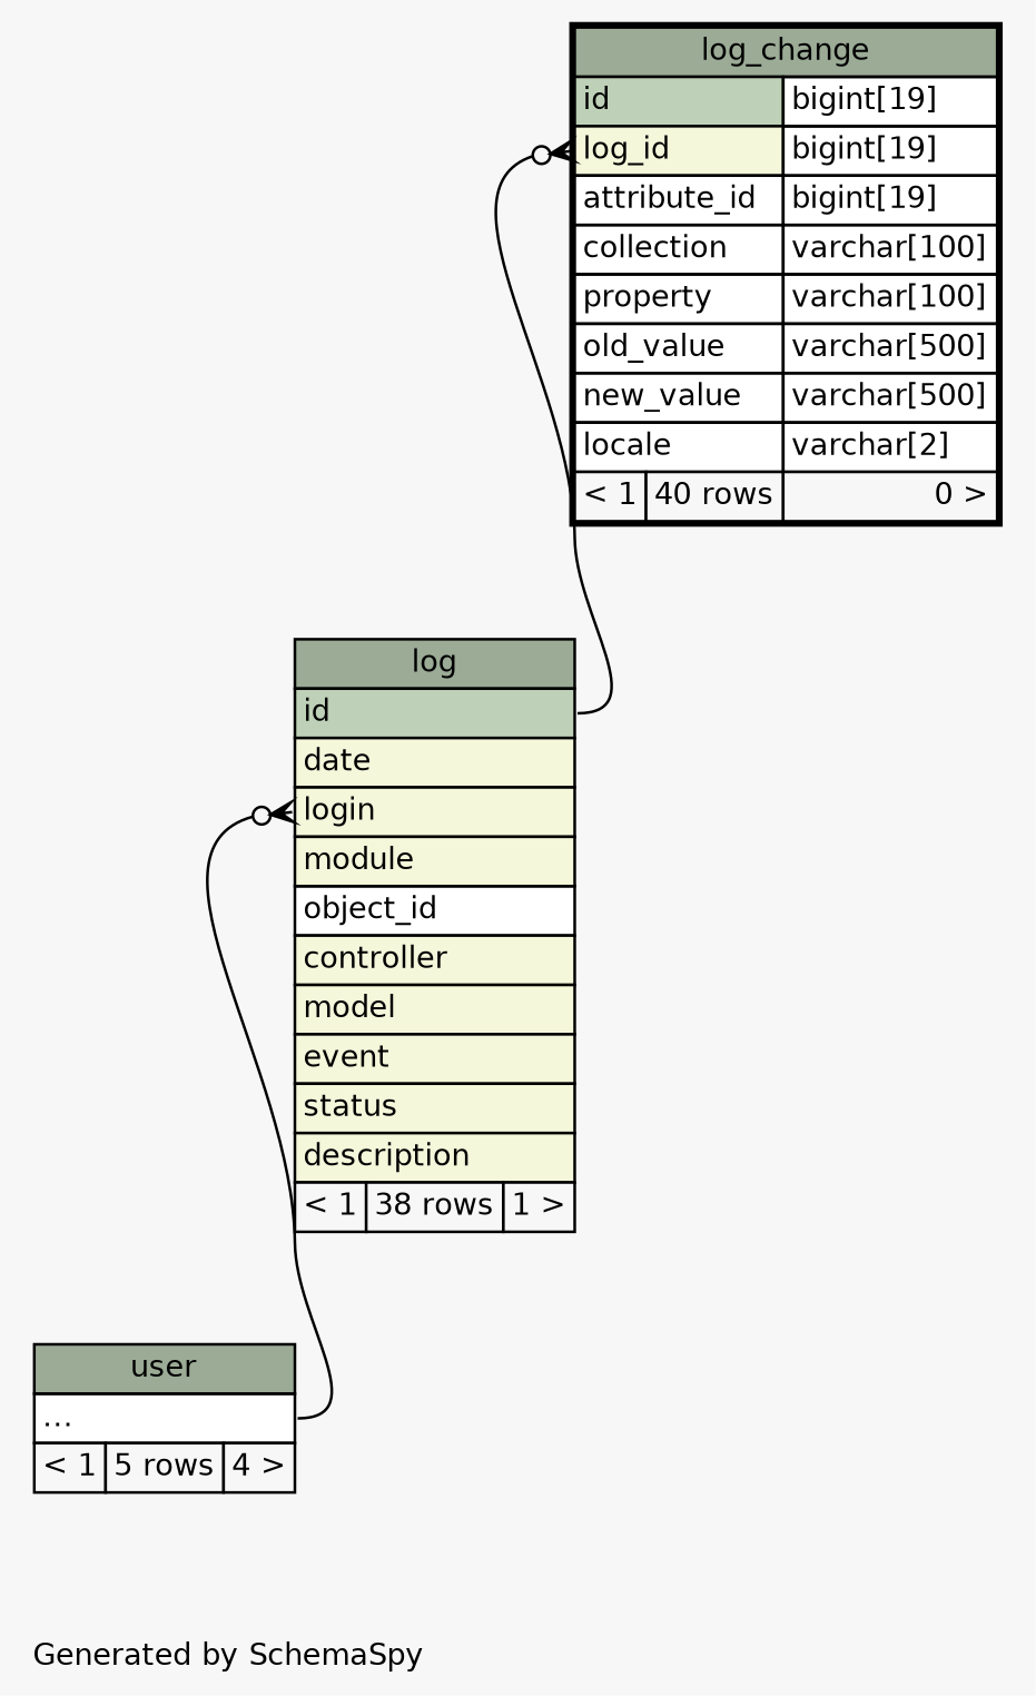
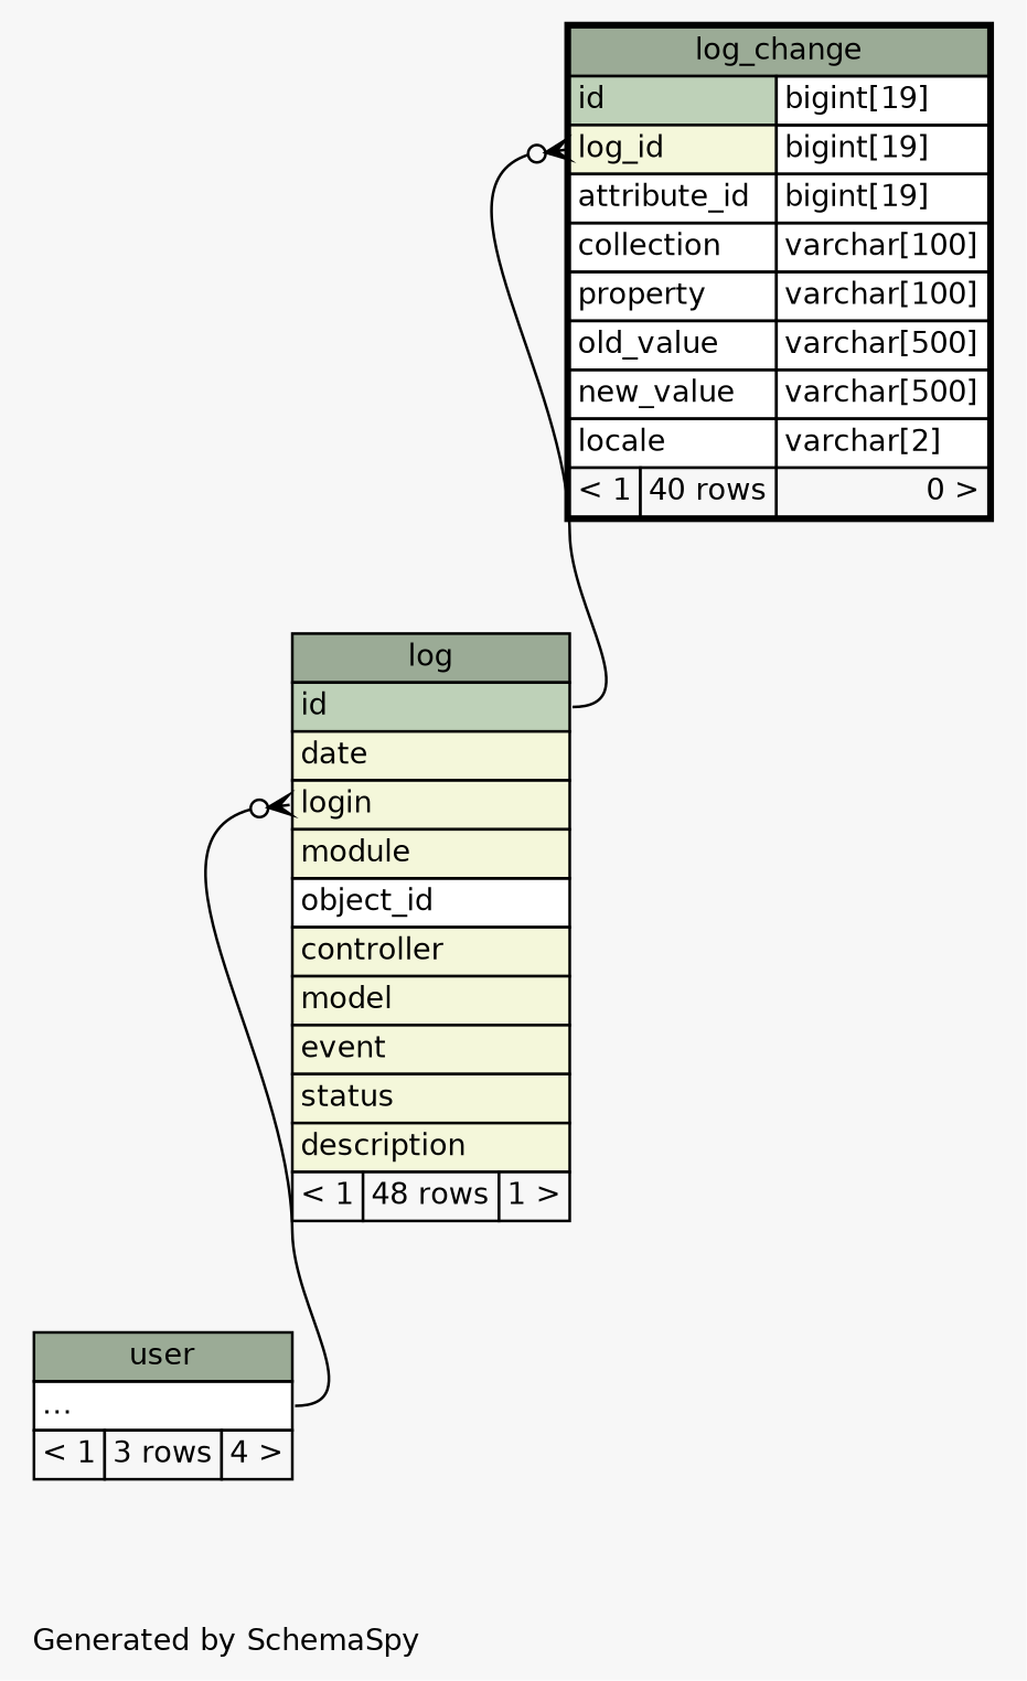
  digraph {
    bgcolor="#f7f7f7"
    fontname=Helvetica
    fontsize=11
    label="\nGenerated by SchemaSpy"
    labeljust=l
    nodesep=0.18
    rankdir=TB
    ranksep=0.46
    node [fontname=Helvetica fontsize=11 shape=plaintext]
    edge [arrowhead=none arrowsize=0.8 arrowtail=crowodot dir=back]
-   n1 [label=<     <TABLE BORDER="0" CELLBORDER="1" CELLSPACING="0" BGCOLOR="#ffffff">       <TR><TD COLSPAN="3" BGCOLOR="#9bab96" ALIGN="CENTER">log</TD></TR>       <TR><TD PORT="id" COLSPAN="3" BGCOLOR="#bed1b8" ALIGN="LEFT">id</TD></TR>       <TR><TD PORT="date" COLSPAN="3" BGCOLOR="#f4f7da" ALIGN="LEFT">date</TD></TR>       <TR><TD PORT="login" COLSPAN="3" BGCOLOR="#f4f7da" ALIGN="LEFT">login</TD></TR>       <TR><TD PORT="module" COLSPAN="3" BGCOLOR="#f4f7da" ALIGN="LEFT">module</TD></TR>       <TR><TD PORT="object_id" COLSPAN="3" ALIGN="LEFT">object_id</TD></TR>       <TR><TD PORT="controller" COLSPAN="3" BGCOLOR="#f4f7da" ALIGN="LEFT">controller</TD></TR>       <TR><TD PORT="model" COLSPAN="3" BGCOLOR="#f4f7da" ALIGN="LEFT">model</TD></TR>       <TR><TD PORT="event" COLSPAN="3" BGCOLOR="#f4f7da" ALIGN="LEFT">event</TD></TR>       <TR><TD PORT="status" COLSPAN="3" BGCOLOR="#f4f7da" ALIGN="LEFT">status</TD></TR>       <TR><TD PORT="description" COLSPAN="3" BGCOLOR="#f4f7da" ALIGN="LEFT">description</TD></TR>       <TR><TD ALIGN="LEFT" BGCOLOR="#f7f7f7">&lt; 1</TD><TD ALIGN="RIGHT" BGCOLOR="#f7f7f7">38 rows</TD><TD ALIGN="RIGHT" BGCOLOR="#f7f7f7">1 &gt;</TD></TR>     </TABLE>>]
-   n2 [label=<     <TABLE BORDER="0" CELLBORDER="1" CELLSPACING="0" BGCOLOR="#ffffff">       <TR><TD COLSPAN="3" BGCOLOR="#9bab96" ALIGN="CENTER">user</TD></TR>       <TR><TD PORT="elipses" COLSPAN="3" ALIGN="LEFT">...</TD></TR>       <TR><TD ALIGN="LEFT" BGCOLOR="#f7f7f7">&lt; 1</TD><TD ALIGN="RIGHT" BGCOLOR="#f7f7f7">5 rows</TD><TD ALIGN="RIGHT" BGCOLOR="#f7f7f7">4 &gt;</TD></TR>     </TABLE>>]
+   n1 [label=<     <TABLE BORDER="0" CELLBORDER="1" CELLSPACING="0" BGCOLOR="#ffffff">       <TR><TD COLSPAN="3" BGCOLOR="#9bab96" ALIGN="CENTER">log</TD></TR>       <TR><TD PORT="id" COLSPAN="3" BGCOLOR="#bed1b8" ALIGN="LEFT">id</TD></TR>       <TR><TD PORT="date" COLSPAN="3" BGCOLOR="#f4f7da" ALIGN="LEFT">date</TD></TR>       <TR><TD PORT="login" COLSPAN="3" BGCOLOR="#f4f7da" ALIGN="LEFT">login</TD></TR>       <TR><TD PORT="module" COLSPAN="3" BGCOLOR="#f4f7da" ALIGN="LEFT">module</TD></TR>       <TR><TD PORT="object_id" COLSPAN="3" ALIGN="LEFT">object_id</TD></TR>       <TR><TD PORT="controller" COLSPAN="3" BGCOLOR="#f4f7da" ALIGN="LEFT">controller</TD></TR>       <TR><TD PORT="model" COLSPAN="3" BGCOLOR="#f4f7da" ALIGN="LEFT">model</TD></TR>       <TR><TD PORT="event" COLSPAN="3" BGCOLOR="#f4f7da" ALIGN="LEFT">event</TD></TR>       <TR><TD PORT="status" COLSPAN="3" BGCOLOR="#f4f7da" ALIGN="LEFT">status</TD></TR>       <TR><TD PORT="description" COLSPAN="3" BGCOLOR="#f4f7da" ALIGN="LEFT">description</TD></TR>       <TR><TD ALIGN="LEFT" BGCOLOR="#f7f7f7">&lt; 1</TD><TD ALIGN="RIGHT" BGCOLOR="#f7f7f7">48 rows</TD><TD ALIGN="RIGHT" BGCOLOR="#f7f7f7">1 &gt;</TD></TR>     </TABLE>>]
+   n2 [label=<     <TABLE BORDER="0" CELLBORDER="1" CELLSPACING="0" BGCOLOR="#ffffff">       <TR><TD COLSPAN="3" BGCOLOR="#9bab96" ALIGN="CENTER">user</TD></TR>       <TR><TD PORT="elipses" COLSPAN="3" ALIGN="LEFT">...</TD></TR>       <TR><TD ALIGN="LEFT" BGCOLOR="#f7f7f7">&lt; 1</TD><TD ALIGN="RIGHT" BGCOLOR="#f7f7f7">3 rows</TD><TD ALIGN="RIGHT" BGCOLOR="#f7f7f7">4 &gt;</TD></TR>     </TABLE>>]
    n3 [label=<     <TABLE BORDER="2" CELLBORDER="1" CELLSPACING="0" BGCOLOR="#ffffff">       <TR><TD COLSPAN="3" BGCOLOR="#9bab96" ALIGN="CENTER">log_change</TD></TR>       <TR><TD PORT="id" COLSPAN="2" BGCOLOR="#bed1b8" ALIGN="LEFT">id</TD><TD PORT="id.type" ALIGN="LEFT">bigint[19]</TD></TR>       <TR><TD PORT="log_id" COLSPAN="2" BGCOLOR="#f4f7da" ALIGN="LEFT">log_id</TD><TD PORT="log_id.type" ALIGN="LEFT">bigint[19]</TD></TR>       <TR><TD PORT="attribute_id" COLSPAN="2" ALIGN="LEFT">attribute_id</TD><TD PORT="attribute_id.type" ALIGN="LEFT">bigint[19]</TD></TR>       <TR><TD PORT="collection" COLSPAN="2" ALIGN="LEFT">collection</TD><TD PORT="collection.type" ALIGN="LEFT">varchar[100]</TD></TR>       <TR><TD PORT="property" COLSPAN="2" ALIGN="LEFT">property</TD><TD PORT="property.type" ALIGN="LEFT">varchar[100]</TD></TR>       <TR><TD PORT="old_value" COLSPAN="2" ALIGN="LEFT">old_value</TD><TD PORT="old_value.type" ALIGN="LEFT">varchar[500]</TD></TR>       <TR><TD PORT="new_value" COLSPAN="2" ALIGN="LEFT">new_value</TD><TD PORT="new_value.type" ALIGN="LEFT">varchar[500]</TD></TR>       <TR><TD PORT="locale" COLSPAN="2" ALIGN="LEFT">locale</TD><TD PORT="locale.type" ALIGN="LEFT">varchar[2]</TD></TR>       <TR><TD ALIGN="LEFT" BGCOLOR="#f7f7f7">&lt; 1</TD><TD ALIGN="RIGHT" BGCOLOR="#f7f7f7">40 rows</TD><TD ALIGN="RIGHT" BGCOLOR="#f7f7f7">0 &gt;</TD></TR>     </TABLE>>]
    n1 -> n2 [headport="elipses:e" tailport="login:w"]
    n3 -> n1 [headport="id:e" tailport="log_id:w"]
  }
